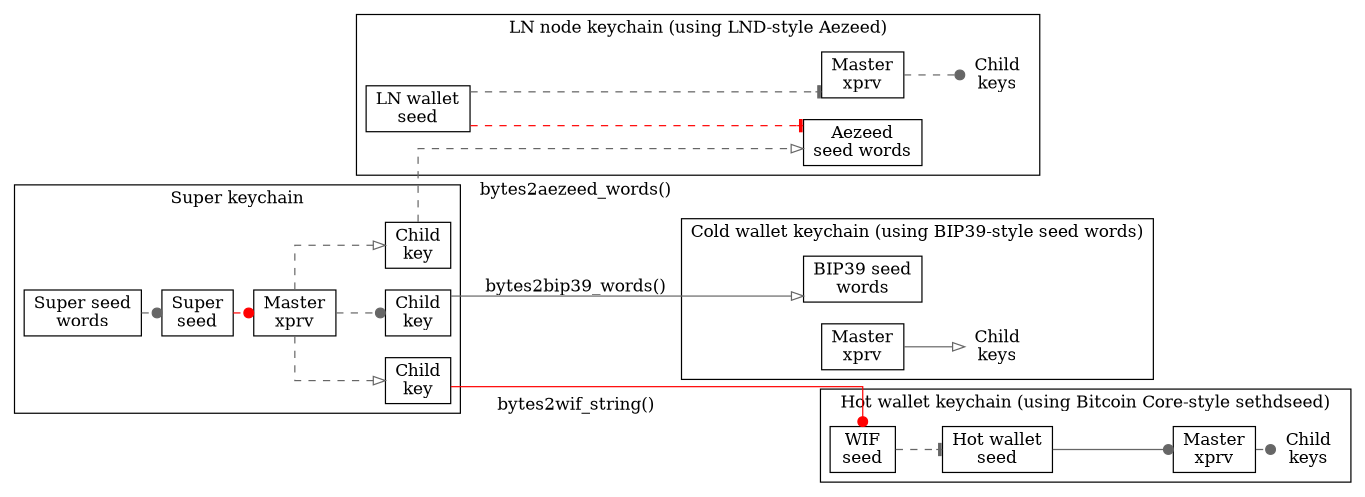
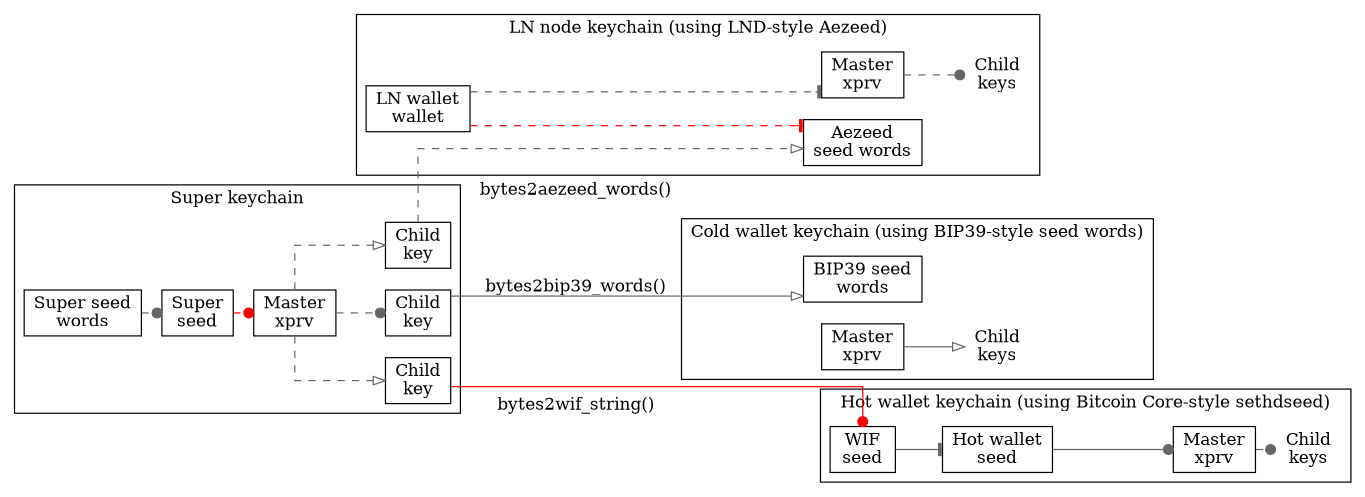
  digraph {
    rankdir=LR
    ranksep=0.1
    splines=ortho
    node [shape=box]
    edge [arrowhead=dot color=gray40 style=dashed]
    n1 [label="Child\nkey"]
    n2 [label="Child\nkey"]
    n3 [label="Child\nkey"]
    n4 [label="Super seed\nwords"]
    n5 [label="Super\nseed"]
    n6 [label="Master\nxprv"]
    n7 [label="BIP39 seed\nwords"]
    n8 [label="Master\nxprv"]
    n9 [label="Child\nkeys" shape=none]
    n10 [label="WIF\nseed"]
    n11 [label="Hot wallet\nseed"]
    n12 [label="Master\nxprv"]
    n13 [label="Child\nkeys" shape=none]
    n14 [label="Aezeed\nseed words"]
-   n15 [label="LN wallet\nseed"]
+   n15 [label="LN wallet\nwallet"]
    n16 [label="Master\nxprv"]
    n17 [label="Child\nkeys" shape=none]
    subgraph cluster_1 {
      label="Super keychain"
      n4
      n5
      n6
      subgraph sub_2 {
        label="Super keychain"
        n1
        n2
        n3
      }
    }
    subgraph cluster_3 {
      label="Cold wallet keychain (using BIP39-style seed words)"
      n7
      n8
      n9
    }
    subgraph cluster_4 {
      label="Hot wallet keychain (using Bitcoin Core-style sethdseed)"
      n10
      n11
      n12
      n13
    }
    subgraph cluster_5 {
      label="LN node keychain (using LND-style Aezeed)"
      n14
      n15
      n16
      n17
    }
    n1 -> n7 [arrowhead=onormal label="bytes2bip39_words()" style=solid]
    n2 -> n10 [color=red label="bytes2wif_string()" style=solid]
    n3 -> n14 [arrowhead=onormal label="bytes2aezeed_words()"]
    n4 -> n5
    n5 -> n6 [color=red]
    n6 -> n1
    n6 -> n2 [arrowhead=onormal]
    n6 -> n3 [arrowhead=onormal]
    n8 -> n9 [arrowhead=onormal style=solid]
-   n10 -> n11 [arrowhead=tee]
+   n10 -> n11 [arrowhead=tee style=solid]
    n11 -> n12 [style=solid]
    n12 -> n13
    n15 -> n14 [arrowhead=tee color=red]
    n15 -> n16 [arrowhead=tee]
    n16 -> n17
  }
